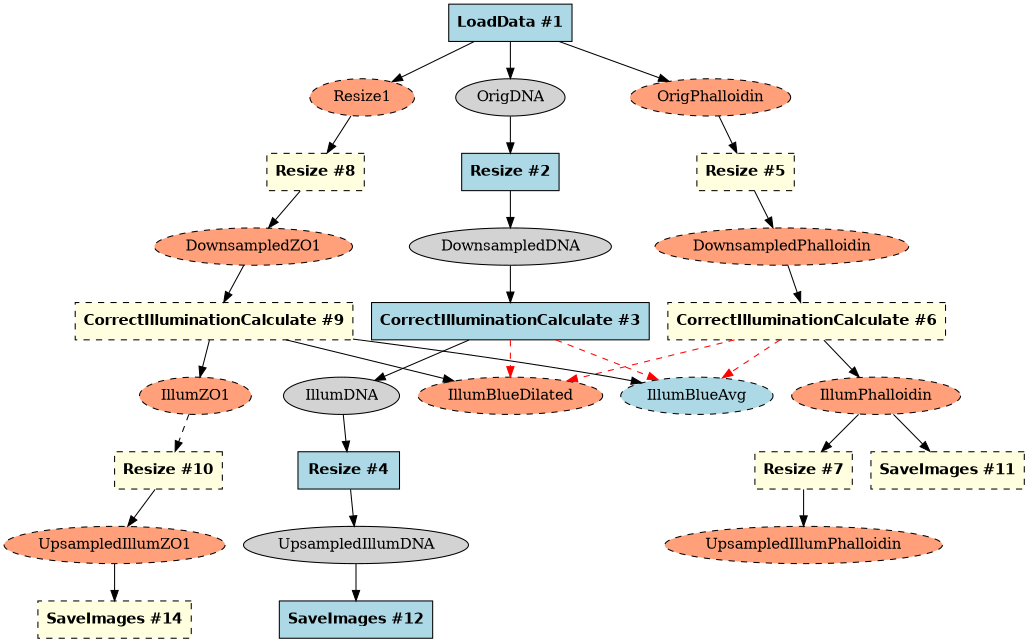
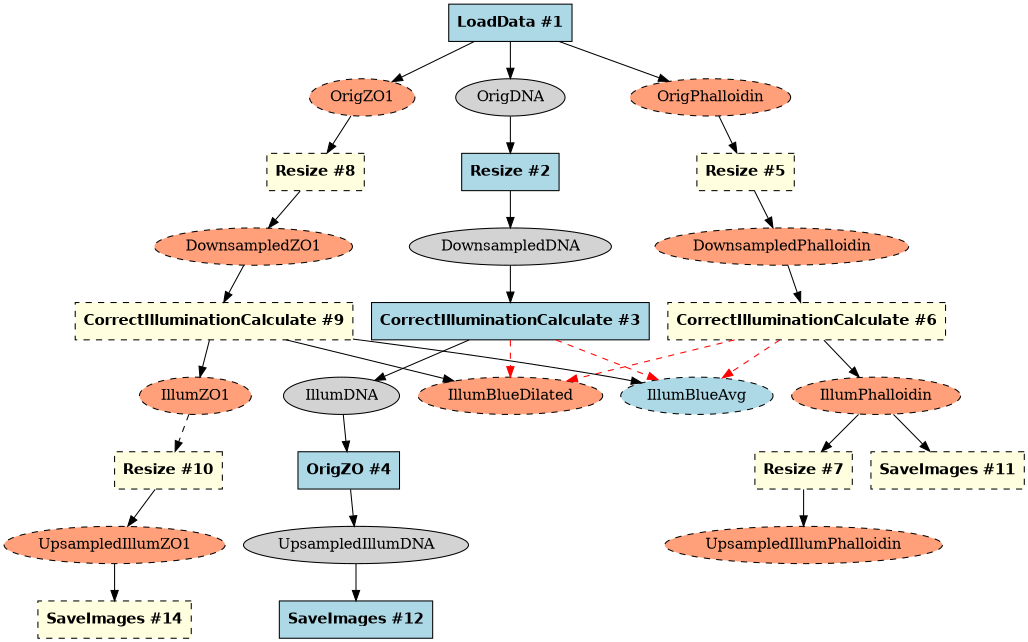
  strict digraph {
    node [fillcolor=lightsalmon filtered=True shape=ellipse style="filled,dashed" type=image]
    edge [type=image_output]
    n1 [enabled=True fillcolor=lightyellow fontname="Helvetica-Bold" label="CorrectIlluminationCalculate #6" module_name=CorrectIlluminationCalculate module_num=6 original_num=6 shape=box stable_id=CorrectIlluminationCalculate_2ab137a7 type=module]
    n2 [fillcolor=lightblue label=IllumBlueAvg]
    n3 [label=IllumBlueDilated]
    n4 [label=IllumPhalloidin]
    n5 [enabled=True fillcolor=lightyellow fontname="Helvetica-Bold" label="Resize #7" module_name=Resize module_num=7 original_num=7 shape=box stable_id=Resize_fd94763b type=module]
    n6 [enabled=True fillcolor=lightyellow fontname="Helvetica-Bold" label="SaveImages #11" module_name=SaveImages module_num=11 original_num=11 shape=box stable_id=SaveImages_392621f0 type=module]
    n7 [enabled=True fillcolor=lightyellow fontname="Helvetica-Bold" label="CorrectIlluminationCalculate #9" module_name=CorrectIlluminationCalculate module_num=9 original_num=9 shape=box stable_id=CorrectIlluminationCalculate_cd0871b type=module]
    n8 [label=IllumZO1]
    n9 [enabled=True fillcolor=lightyellow fontname="Helvetica-Bold" label="Resize #10" module_name=Resize module_num=10 original_num=10 shape=box stable_id=Resize_6f9ec43f type=module]
    n10 [enabled=True fillcolor=lightblue fontname="Helvetica-Bold" label="CorrectIlluminationCalculate #3" module_name=CorrectIlluminationCalculate module_num=3 original_num=3 shape=box stable_id=CorrectIlluminationCalculate_e3750f2a style=filled type=module filtered=""]
    n11 [fillcolor=lightgray label=IllumDNA style=filled filtered=""]
-   n12 [enabled=True fillcolor=lightblue fontname="Helvetica-Bold" label="Resize #4" module_name=Resize module_num=4 original_num=4 shape=box stable_id=Resize_a3b11500 style=filled type=module filtered=""]
+   n12 [enabled=True fillcolor=lightblue fontname="Helvetica-Bold" label="OrigZO #4" module_name=Resize module_num=4 original_num=4 shape=box stable_id=Resize_a3b11500 style=filled type=module filtered=""]
    n13 [enabled=True fillcolor=lightblue fontname="Helvetica-Bold" label="LoadData #1" module_name=LoadData module_num=1 original_num=1 shape=box stable_id=LoadData_cbe5cfdf style=filled type=module filtered=""]
    n14 [fillcolor=lightgray label=OrigDNA style=filled filtered=""]
    n15 [label=OrigPhalloidin]
-   n16 [label=Resize1]
+   n16 [label=OrigZO1]
    n17 [enabled=True fillcolor=lightblue fontname="Helvetica-Bold" label="Resize #2" module_name=Resize module_num=2 original_num=2 shape=box stable_id=Resize_32606b38 style=filled type=module filtered=""]
    n18 [enabled=True fillcolor=lightyellow fontname="Helvetica-Bold" label="Resize #5" module_name=Resize module_num=5 original_num=5 shape=box stable_id=Resize_9779805 type=module]
    n19 [enabled=True fillcolor=lightyellow fontname="Helvetica-Bold" label="Resize #8" module_name=Resize module_num=8 original_num=8 shape=box stable_id=Resize_b00c8387 type=module]
    n20 [fillcolor=lightgray label=DownsampledDNA style=filled filtered=""]
    n21 [label=UpsampledIllumZO1]
    n22 [enabled=True fillcolor=lightyellow fontname="Helvetica-Bold" label="SaveImages #14" module_name=SaveImages module_num=14 original_num=14 shape=box stable_id=SaveImages_46180921 type=module]
    n23 [label=DownsampledPhalloidin]
    n24 [fillcolor=lightgray label=UpsampledIllumDNA style=filled filtered=""]
    n25 [enabled=True fillcolor=lightblue fontname="Helvetica-Bold" label="SaveImages #12" module_name=SaveImages module_num=12 original_num=12 shape=box stable_id=SaveImages_4cf7a938 style=filled type=module filtered=""]
    n26 [label=DownsampledZO1]
    n27 [label=UpsampledIllumPhalloidin]
    n1 -> n2 [color=red filtered=True style=dashed]
    n1 -> n3 [color=red filtered=True style=dashed]
    n1 -> n4
    n4 -> n5 [type=image_input]
    n4 -> n6 [type=image_input]
    n5 -> n27
    n7 -> n2
    n7 -> n3
    n7 -> n8
    n8 -> n9 [style=dashed type=image_input]
    n9 -> n21
    n10 -> n2 [color=red filtered=True style=dashed]
    n10 -> n3 [color=red filtered=True style=dashed]
    n10 -> n11
    n11 -> n12 [type=image_input]
    n12 -> n24
    n13 -> n14
    n13 -> n15
    n13 -> n16
    n14 -> n17 [type=image_input]
    n15 -> n18 [type=image_input]
    n16 -> n19 [type=image_input]
    n17 -> n20
    n18 -> n23
    n19 -> n26
    n20 -> n10 [type=image_input]
    n21 -> n22 [type=image_input]
    n23 -> n1 [type=image_input]
    n24 -> n25 [type=image_input]
    n26 -> n7 [type=image_input]
  }
